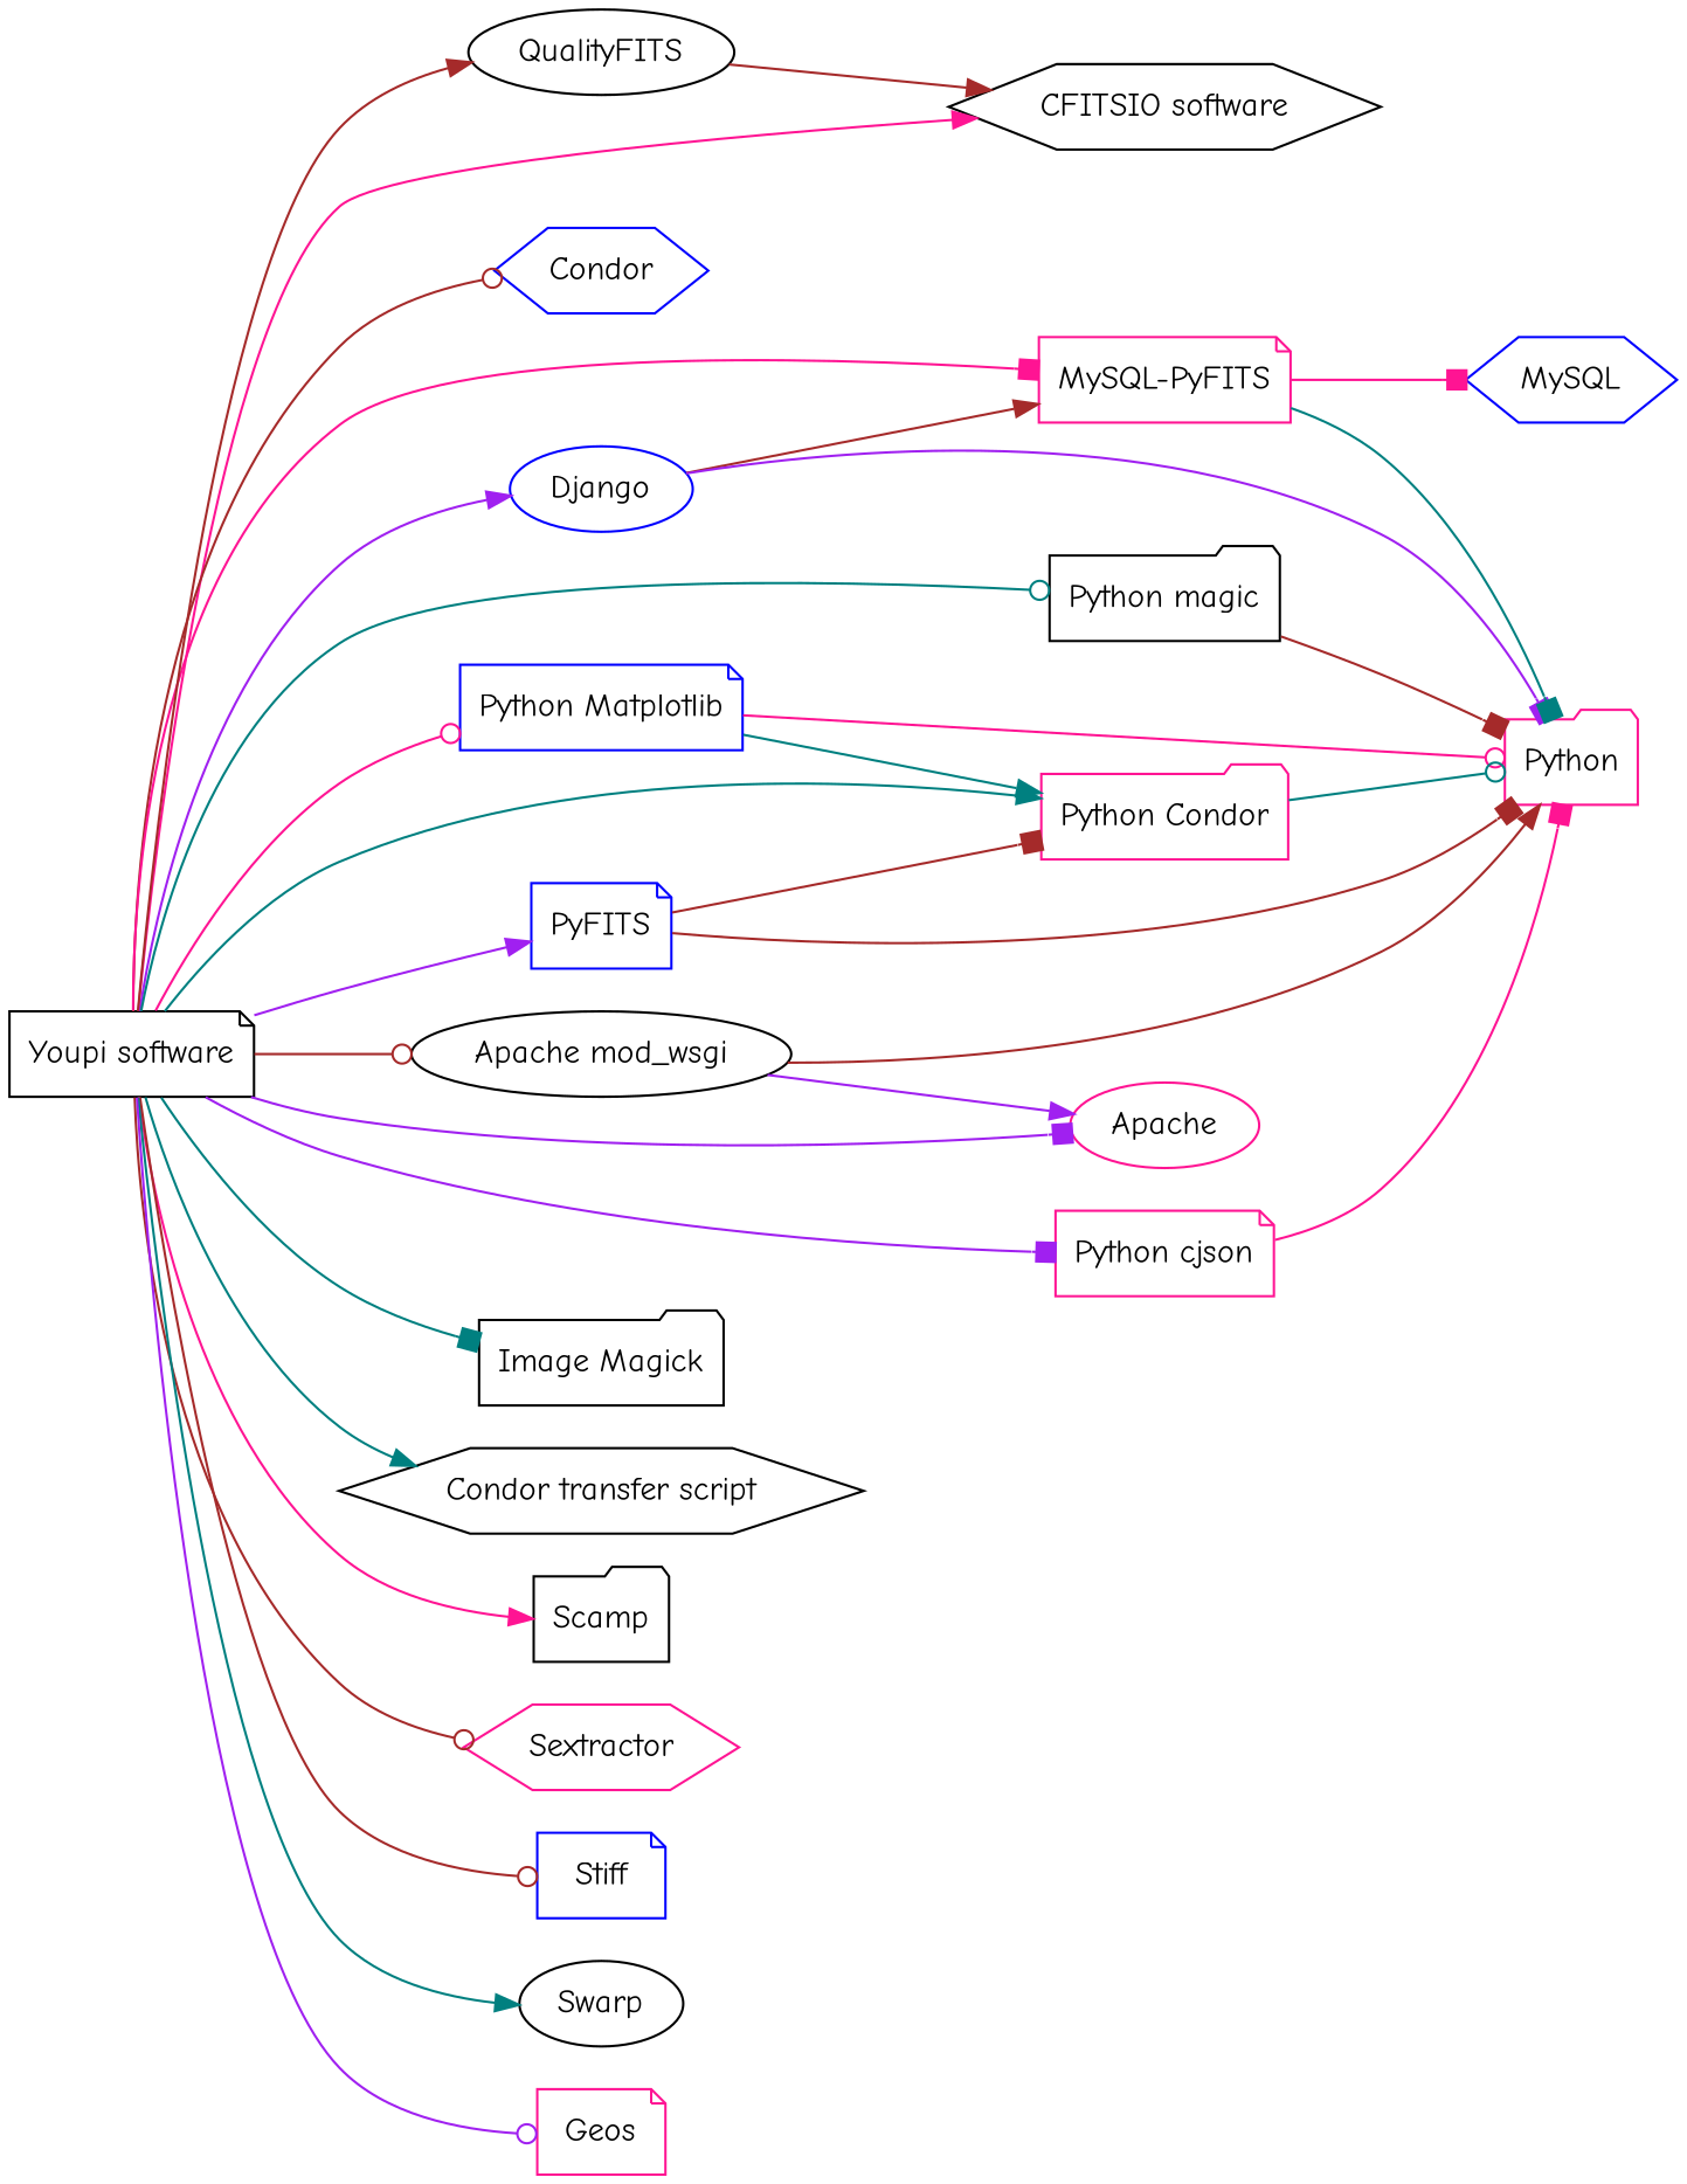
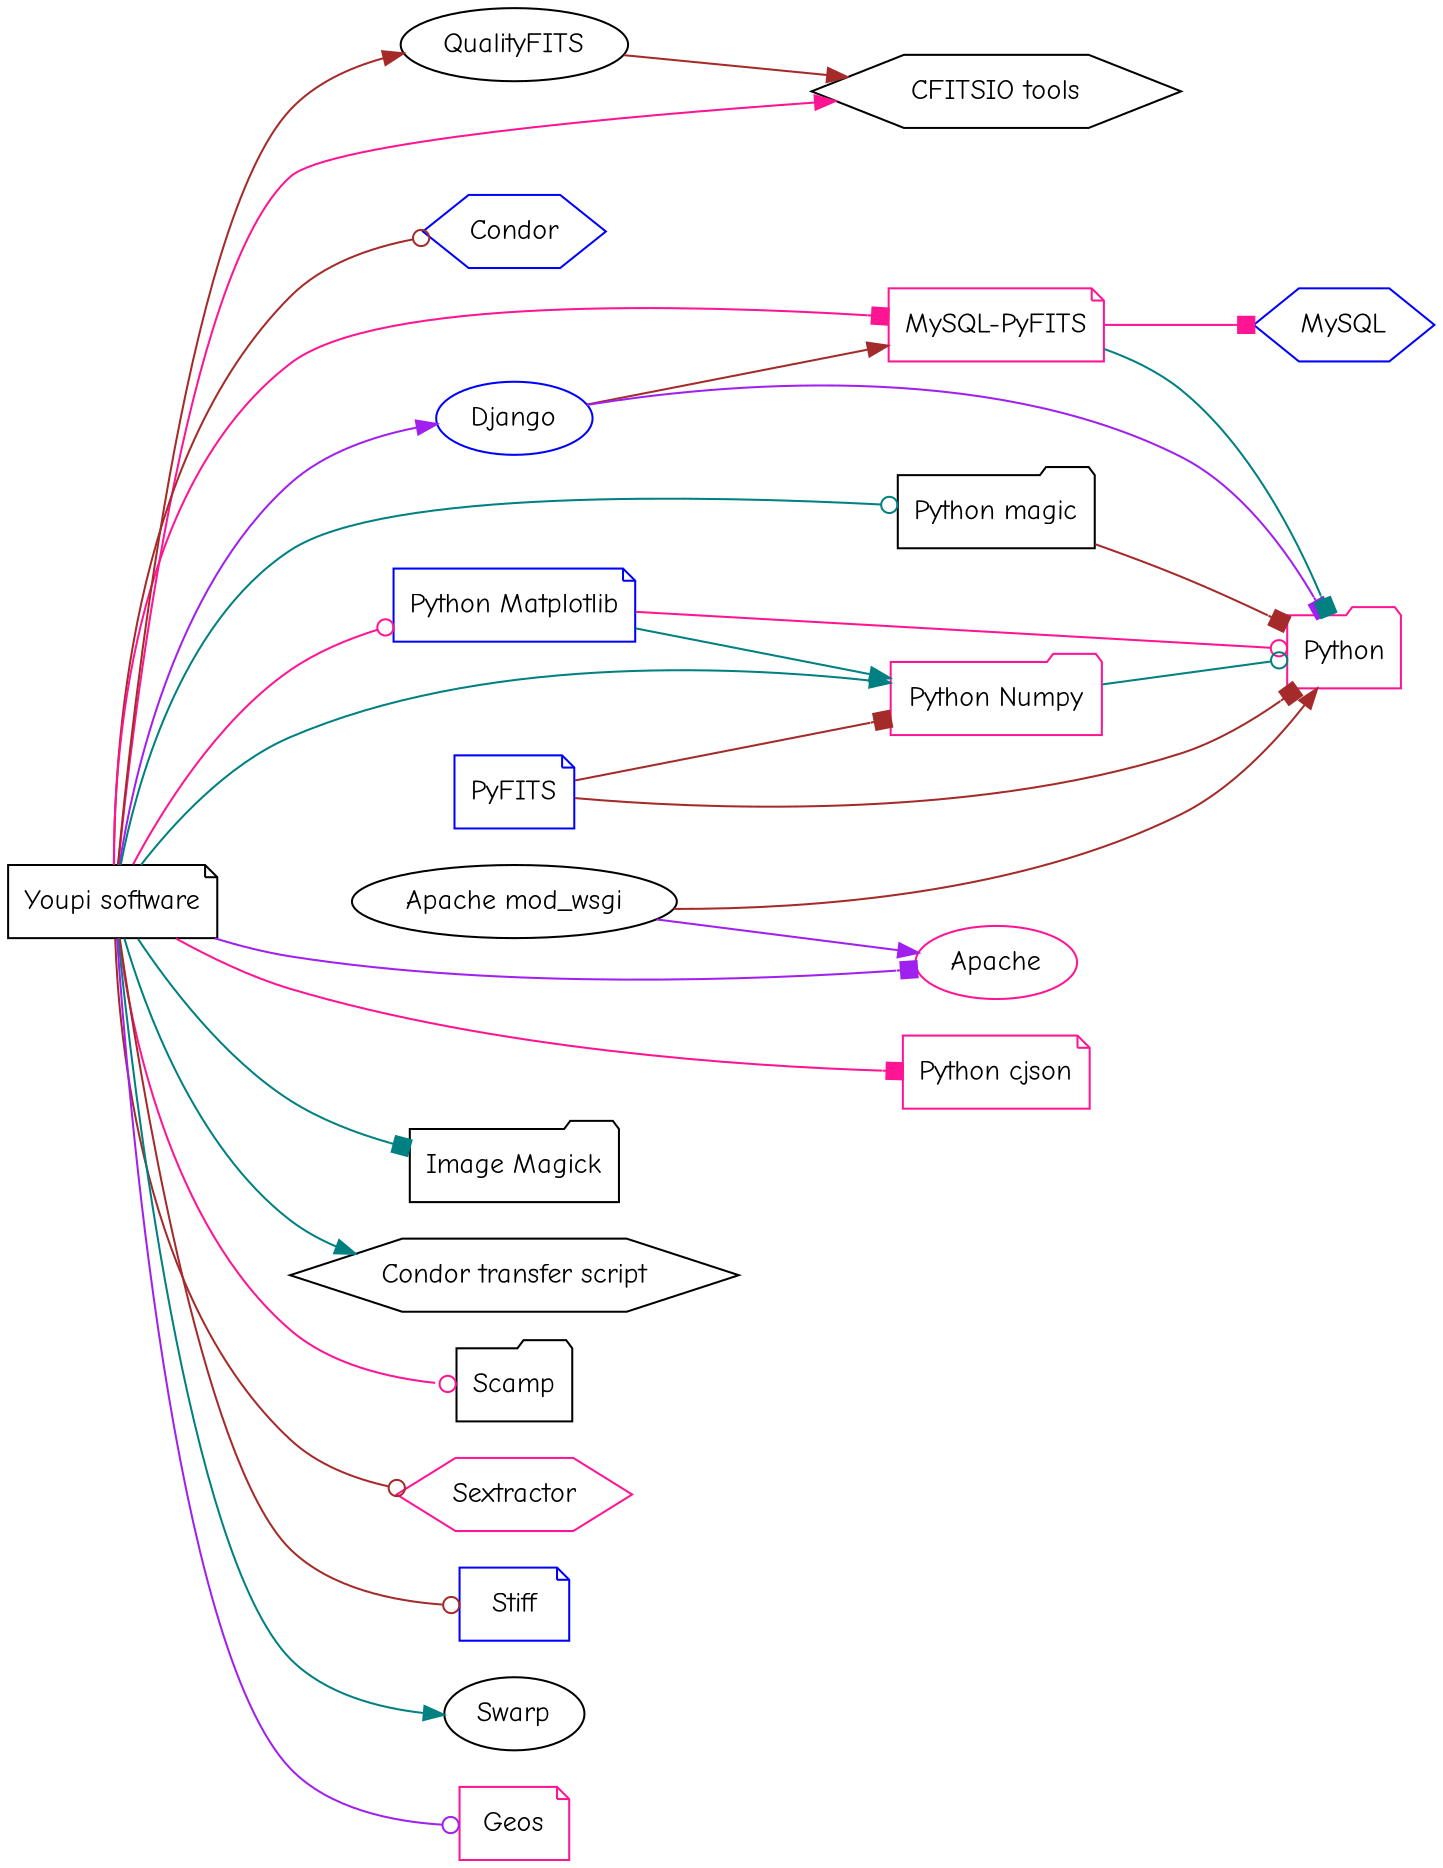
  digraph {
    fontname="Comic Neue"
    rankdir=LR
    node [color=black fontname="Comic Neue" shape=note]
    edge [arrowhead=normal color=brown fontname="Comic Neue"]
    n1 [label="Youpi software"]
-   n2 [label="CFITSIO software" shape=hexagon]
+   n2 [label="CFITSIO tools" shape=hexagon]
    n3 [color=blue label=Condor shape=hexagon]
    n4 [color=blue label=Django shape=ellipse]
    n5 [label="Image Magick" shape=folder]
    n6 [label="Apache mod_wsgi" shape=ellipse]
    n7 [color=deeppink label="MySQL-PyFITS"]
    n8 [color=blue label=PyFITS]
    n9 [color=deeppink label="Python cjson"]
    n10 [label="Python magic" shape=folder]
    n11 [color=blue label="Python Matplotlib"]
-   n12 [color=deeppink label="Python Condor" shape=folder]
+   n12 [color=deeppink label="Python Numpy" shape=folder]
    n13 [color=deeppink label=Apache shape=ellipse]
    n14 [label="Condor transfer script" shape=hexagon]
    n15 [label=Scamp shape=folder]
    n16 [color=deeppink label=Sextractor shape=hexagon]
    n17 [color=blue label=Stiff]
    n18 [label=Swarp shape=ellipse]
    n19 [label=QualityFITS shape=ellipse]
    n20 [color=deeppink label=Geos]
    n21 [color=deeppink label=Python shape=folder]
    n22 [color=blue label=MySQL shape=hexagon]
    n1 -> n2 [color=deeppink]
    n1 -> n3 [arrowhead=odot]
    n1 -> n4 [color=purple]
    n1 -> n5 [arrowhead=box color=teal]
-   n1 -> n6 [arrowhead=odot]
    n1 -> n7 [arrowhead=box color=deeppink]
-   n1 -> n8 [color=purple]
-   n1 -> n9 [arrowhead=box color=purple]
+   n1 -> n9 [arrowhead=box color=deeppink]
    n1 -> n10 [arrowhead=odot color=teal]
    n1 -> n11 [arrowhead=odot color=deeppink]
    n1 -> n12 [color=teal]
    n1 -> n13 [arrowhead=box color=purple]
    n1 -> n14 [color=teal]
-   n1 -> n15 [color=deeppink]
+   n1 -> n15 [arrowhead=odot color=deeppink]
    n1 -> n16 [arrowhead=odot]
    n1 -> n17 [arrowhead=odot]
    n1 -> n18 [color=teal]
    n1 -> n19
    n1 -> n20 [arrowhead=odot color=purple]
    n4 -> n7
    n4 -> n21 [arrowhead=box color=purple]
    n6 -> n13 [color=purple]
    n6 -> n21
    n7 -> n21 [arrowhead=box color=teal]
    n7 -> n22 [arrowhead=box color=deeppink]
    n8 -> n12 [arrowhead=box]
    n8 -> n21 [arrowhead=box]
-   n9 -> n21 [arrowhead=box color=deeppink]
    n10 -> n21 [arrowhead=box]
    n11 -> n12 [color=teal]
    n11 -> n21 [arrowhead=odot color=deeppink]
    n12 -> n21 [arrowhead=odot color=teal]
    n19 -> n2
  }
